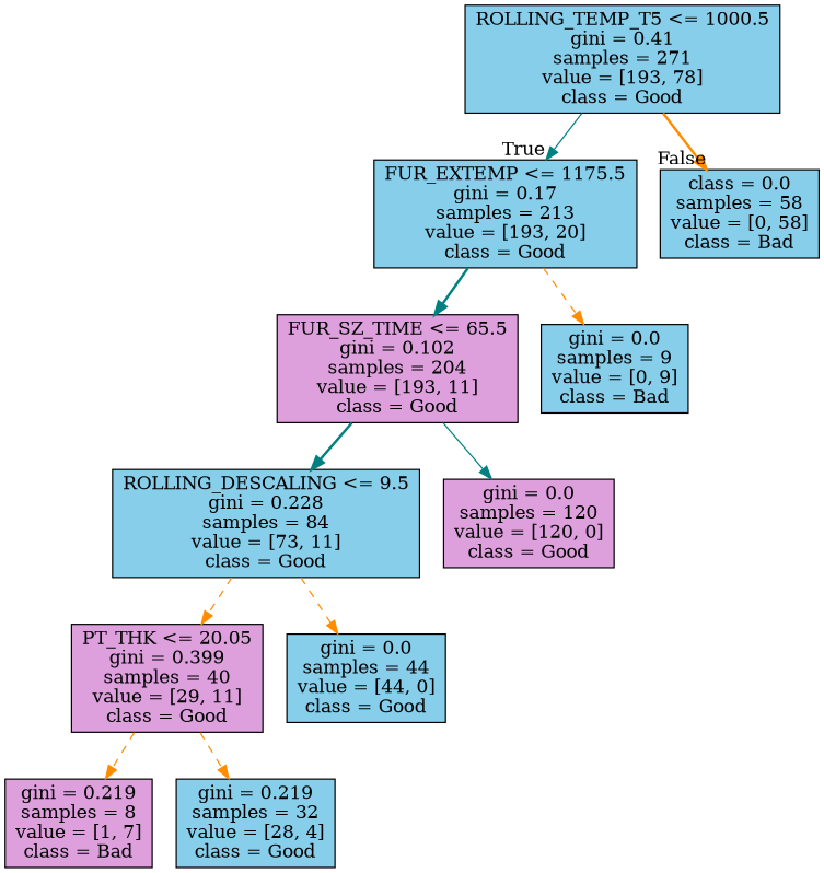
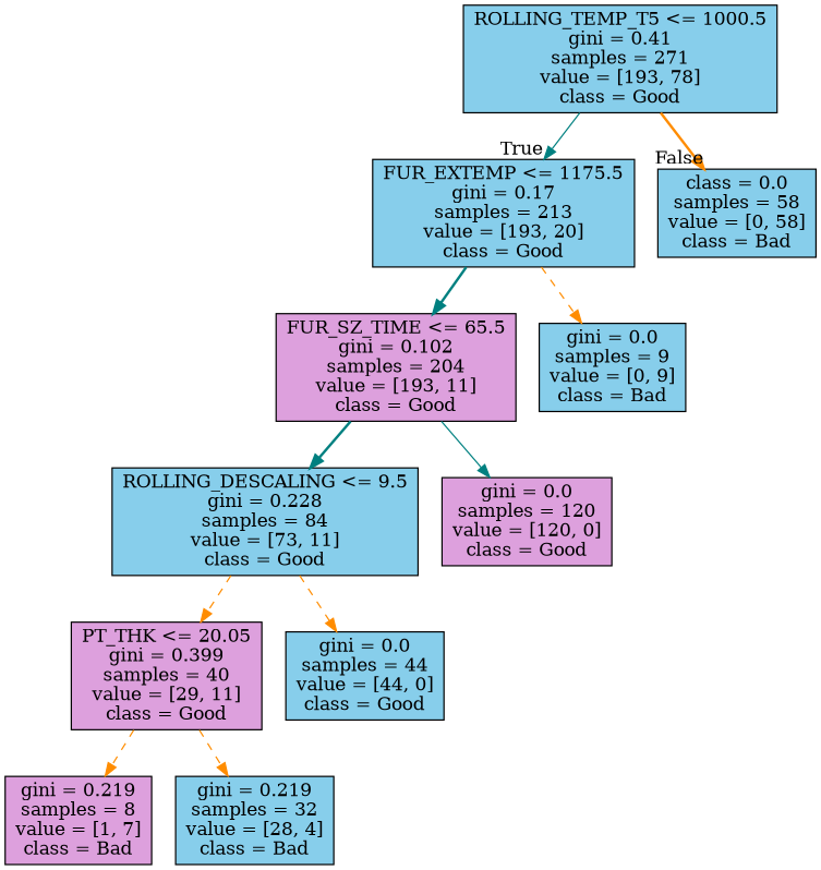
  digraph {
    node [color=black fillcolor=skyblue shape=box style=filled]
    edge [color=darkorange style=dashed]
    n1 [label="ROLLING_TEMP_T5 <= 1000.5\ngini = 0.41\nsamples = 271\nvalue = [193, 78]\nclass = Good"]
    n2 [label="FUR_EXTEMP <= 1175.5\ngini = 0.17\nsamples = 213\nvalue = [193, 20]\nclass = Good"]
    n3 [label="class = 0.0\nsamples = 58\nvalue = [0, 58]\nclass = Bad"]
    n4 [fillcolor=plum label="FUR_SZ_TIME <= 65.5\ngini = 0.102\nsamples = 204\nvalue = [193, 11]\nclass = Good"]
    n5 [label="gini = 0.0\nsamples = 9\nvalue = [0, 9]\nclass = Bad"]
    n6 [label="ROLLING_DESCALING <= 9.5\ngini = 0.228\nsamples = 84\nvalue = [73, 11]\nclass = Good"]
    n7 [fillcolor=plum label="gini = 0.0\nsamples = 120\nvalue = [120, 0]\nclass = Good"]
    n8 [fillcolor=plum label="PT_THK <= 20.05\ngini = 0.399\nsamples = 40\nvalue = [29, 11]\nclass = Good"]
    n9 [label="gini = 0.0\nsamples = 44\nvalue = [44, 0]\nclass = Good"]
    n10 [fillcolor=plum label="gini = 0.219\nsamples = 8\nvalue = [1, 7]\nclass = Bad"]
-   n11 [label="gini = 0.219\nsamples = 32\nvalue = [28, 4]\nclass = Good"]
+   n11 [label="gini = 0.219\nsamples = 32\nvalue = [28, 4]\nclass = Bad"]
    n1 -> n2 [color=teal headlabel=True labelangle=45 labeldistance=2.5 style=solid]
    n1 -> n3 [headlabel=False labelangle=-45 labeldistance=2.5 style=bold]
    n2 -> n4 [color=teal style=bold]
    n2 -> n5
    n4 -> n6 [color=teal style=bold]
    n4 -> n7 [color=teal style=solid]
    n6 -> n8
    n6 -> n9
    n8 -> n10
    n8 -> n11
  }
